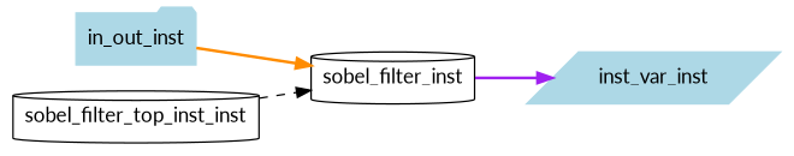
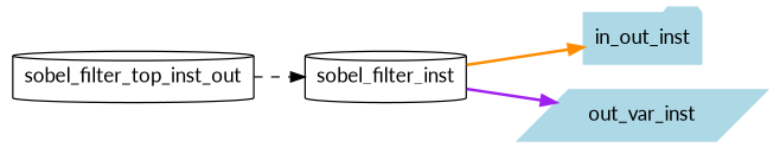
  digraph {
    fontname=Lato
    rankdir=LR
    node [fontname=Lato shape=cylinder]
    edge [fontname=Lato style=bold]
    n1 [label=sobel_filter_inst]
    n2 [color=lightblue label=in_out_inst shape=folder style=filled]
-   n3 [color=lightblue label=inst_var_inst shape=parallelogram style=filled]
-   n4 [label=sobel_filter_top_inst_inst]
-   n2 -> n1 [color=darkorange]
+   n3 [color=lightblue label=out_var_inst shape=parallelogram style=filled]
+   n4 [label=sobel_filter_top_inst_out]
+   n1 -> n2 [color=darkorange]
    n1 -> n3 [color=purple]
    n4 -> n1 [color=black style=dashed]
  }
